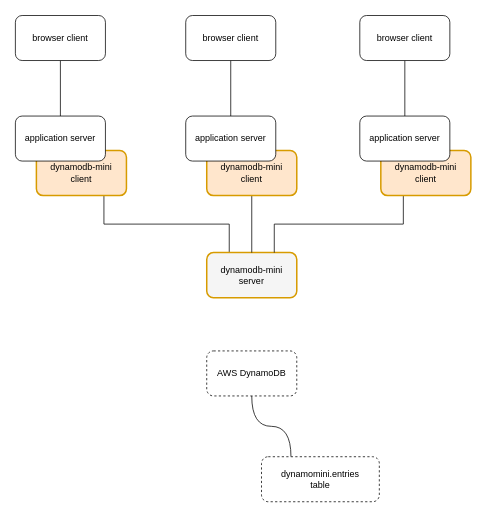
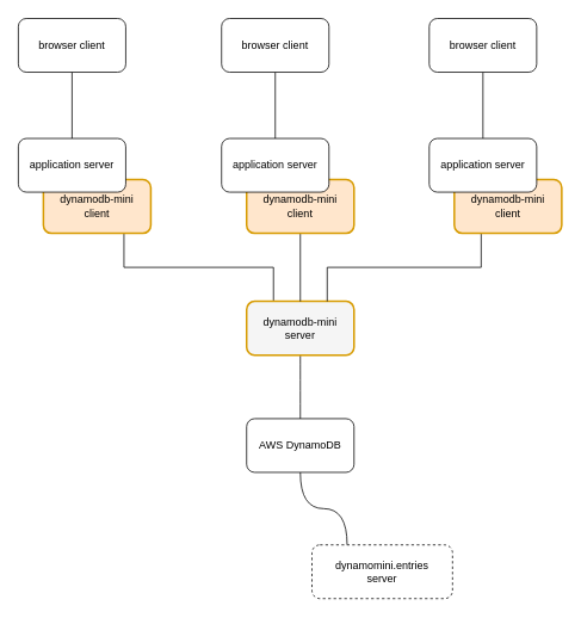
  <mxCell id="0" />
  <mxCell id="1" parent="0" />
  <mxCell id="2" style="edgeStyle=orthogonalEdgeStyle;rounded=0;orthogonalLoop=1;jettySize=auto;html=1;exitX=0.75;exitY=1;exitDx=0;exitDy=0;entryX=0.25;entryY=0;entryDx=0;entryDy=0;endArrow=none;endFill=0;" parent="1" source="3" target="8" edge="1"><mxGeometry relative="1" as="geometry" /></mxCell>
  <mxCell id="3" value="dynamodb-mini&lt;br&gt;client&lt;br&gt;" style="rounded=1;whiteSpace=wrap;html=1;fillColor=#ffe6cc;strokeColor=#d79b00;strokeWidth=2;" parent="1" vertex="1"><mxGeometry x="48" y="200" width="120" height="60" as="geometry" /></mxCell>
  <mxCell id="4" style="edgeStyle=orthogonalEdgeStyle;rounded=0;orthogonalLoop=1;jettySize=auto;html=1;exitX=0.5;exitY=1;exitDx=0;exitDy=0;entryX=0.5;entryY=0;entryDx=0;entryDy=0;endArrow=none;endFill=0;" parent="1" source="5" target="6" edge="1"><mxGeometry relative="1" as="geometry" /></mxCell>
  <mxCell id="5" value="browser client" style="rounded=1;whiteSpace=wrap;html=1;" parent="1" vertex="1"><mxGeometry x="20" y="20" width="120" height="60" as="geometry" /></mxCell>
  <mxCell id="6" value="application server" style="rounded=1;whiteSpace=wrap;html=1;" parent="1" vertex="1"><mxGeometry x="20" y="154" width="120" height="60" as="geometry" /></mxCell>
+ <mxCell id="7" style="edgeStyle=orthogonalEdgeStyle;curved=1;rounded=0;orthogonalLoop=1;jettySize=auto;html=1;exitX=0.5;exitY=1;exitDx=0;exitDy=0;entryX=0.5;entryY=0;entryDx=0;entryDy=0;endArrow=none;endFill=0;" parent="1" source="8" target="10" edge="1"><mxGeometry relative="1" as="geometry" /></mxCell>
  <mxCell id="8" value="dynamodb-mini&lt;br&gt;server" style="rounded=1;whiteSpace=wrap;html=1;fillColor=#f5f5f5;strokeColor=#d79b00;strokeWidth=2;" parent="1" vertex="1"><mxGeometry x="275" y="336" width="120" height="60" as="geometry" /></mxCell>
  <mxCell id="9" style="edgeStyle=orthogonalEdgeStyle;curved=1;rounded=0;orthogonalLoop=1;jettySize=auto;html=1;exitX=0.5;exitY=1;exitDx=0;exitDy=0;entryX=0.25;entryY=0;entryDx=0;entryDy=0;endArrow=none;endFill=0;" parent="1" source="10" target="11" edge="1"><mxGeometry relative="1" as="geometry" /></mxCell>
- <mxCell id="10" value="AWS DynamoDB" style="rounded=1;whiteSpace=wrap;html=1;dashed=1;" parent="1" vertex="1"><mxGeometry x="275" y="467" width="120" height="60" as="geometry" /></mxCell>
- <mxCell id="11" value="&lt;span&gt;dynamomini&lt;/span&gt;.entries&lt;br&gt;table&lt;br&gt;" style="rounded=1;whiteSpace=wrap;html=1;dashed=1;" parent="1" vertex="1"><mxGeometry x="348" y="608" width="157" height="60" as="geometry" /></mxCell>
+ <mxCell id="10" value="AWS DynamoDB" style="rounded=1;whiteSpace=wrap;html=1;" parent="1" vertex="1"><mxGeometry x="275" y="467" width="120" height="60" as="geometry" /></mxCell>
+ <mxCell id="11" value="&lt;span&gt;dynamomini&lt;/span&gt;.entries&lt;br&gt;server&lt;br&gt;" style="rounded=1;whiteSpace=wrap;html=1;dashed=1;" parent="1" vertex="1"><mxGeometry x="348" y="608" width="157" height="60" as="geometry" /></mxCell>
  <mxCell id="12" style="edgeStyle=orthogonalEdgeStyle;rounded=0;orthogonalLoop=1;jettySize=auto;html=1;exitX=0.5;exitY=1;exitDx=0;exitDy=0;entryX=0.5;entryY=0;entryDx=0;entryDy=0;endArrow=none;endFill=0;" parent="1" source="13" target="8" edge="1"><mxGeometry relative="1" as="geometry" /></mxCell>
  <mxCell id="13" value="dynamodb-mini&lt;br&gt;client&lt;br&gt;" style="rounded=1;whiteSpace=wrap;html=1;fillColor=#ffe6cc;strokeColor=#d79b00;strokeWidth=2;" parent="1" vertex="1"><mxGeometry x="275" y="200" width="120" height="60" as="geometry" /></mxCell>
  <mxCell id="14" style="edgeStyle=orthogonalEdgeStyle;rounded=0;orthogonalLoop=1;jettySize=auto;html=1;exitX=0.5;exitY=1;exitDx=0;exitDy=0;entryX=0.5;entryY=0;entryDx=0;entryDy=0;endArrow=none;endFill=0;" parent="1" source="15" target="16" edge="1"><mxGeometry relative="1" as="geometry" /></mxCell>
  <mxCell id="15" value="browser client" style="rounded=1;whiteSpace=wrap;html=1;" parent="1" vertex="1"><mxGeometry x="247" y="20" width="120" height="60" as="geometry" /></mxCell>
  <mxCell id="16" value="application server" style="rounded=1;whiteSpace=wrap;html=1;" parent="1" vertex="1"><mxGeometry x="247" y="154" width="120" height="60" as="geometry" /></mxCell>
  <mxCell id="17" style="edgeStyle=orthogonalEdgeStyle;rounded=0;orthogonalLoop=1;jettySize=auto;html=1;exitX=0.25;exitY=1;exitDx=0;exitDy=0;entryX=0.75;entryY=0;entryDx=0;entryDy=0;endArrow=none;endFill=0;" parent="1" source="18" target="8" edge="1"><mxGeometry relative="1" as="geometry" /></mxCell>
  <mxCell id="18" value="dynamodb-mini&lt;br&gt;client&lt;br&gt;" style="rounded=1;whiteSpace=wrap;html=1;fillColor=#ffe6cc;strokeColor=#d79b00;strokeWidth=2;" parent="1" vertex="1"><mxGeometry x="507" y="200" width="120" height="60" as="geometry" /></mxCell>
  <mxCell id="19" style="edgeStyle=orthogonalEdgeStyle;rounded=0;orthogonalLoop=1;jettySize=auto;html=1;exitX=0.5;exitY=1;exitDx=0;exitDy=0;entryX=0.5;entryY=0;entryDx=0;entryDy=0;endArrow=none;endFill=0;" parent="1" source="20" target="21" edge="1"><mxGeometry relative="1" as="geometry" /></mxCell>
  <mxCell id="20" value="browser client" style="rounded=1;whiteSpace=wrap;html=1;" parent="1" vertex="1"><mxGeometry x="479" y="20" width="120" height="60" as="geometry" /></mxCell>
  <mxCell id="21" value="application server" style="rounded=1;whiteSpace=wrap;html=1;" parent="1" vertex="1"><mxGeometry x="479" y="154" width="120" height="60" as="geometry" /></mxCell>
